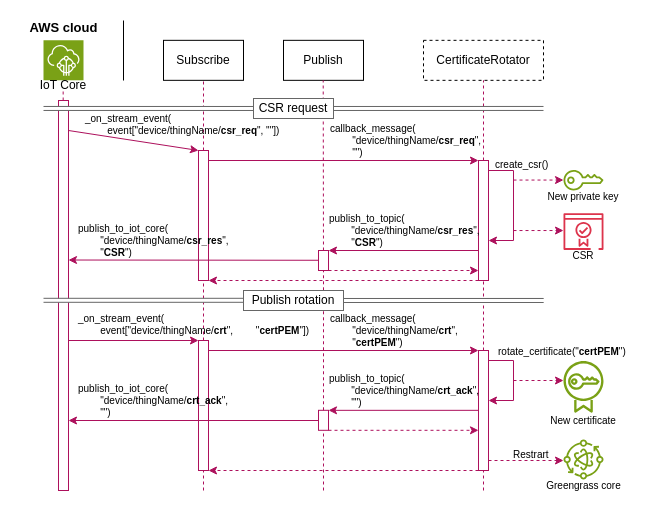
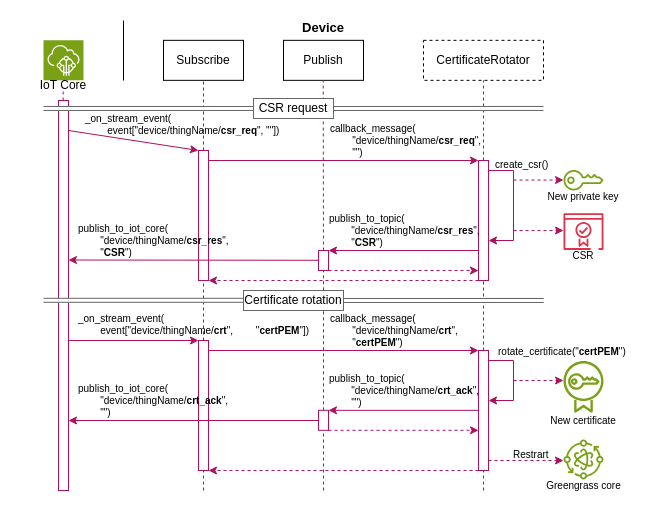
  <mxCell id="0" />
  <mxCell id="1" parent="0" />
  <mxCell id="2" value="" style="sketch=0;points=[[0,0,0],[0.25,0,0],[0.5,0,0],[0.75,0,0],[1,0,0],[0,1,0],[0.25,1,0],[0.5,1,0],[0.75,1,0],[1,1,0],[0,0.25,0],[0,0.5,0],[0,0.75,0],[1,0.25,0],[1,0.5,0],[1,0.75,0]];outlineConnect=0;fontColor=#232F3E;fillColor=#7AA116;strokeColor=#ffffff;dashed=0;verticalLabelPosition=bottom;verticalAlign=top;align=center;html=1;fontSize=12;fontStyle=0;aspect=fixed;shape=mxgraph.aws4.resourceIcon;resIcon=mxgraph.aws4.iot_core;" parent="1" vertex="1"><mxGeometry x="43" y="39.83" width="40" height="40" as="geometry" /></mxCell>
  <mxCell id="3" value="" style="endArrow=none;html=1;rounded=0;strokeColor=#AD105C;dashed=1;" parent="1" source="8" edge="1"><mxGeometry width="50" height="50" relative="1" as="geometry"><mxPoint x="62.82" y="669.83" as="sourcePoint" /><mxPoint x="62.66" y="89.83" as="targetPoint" /></mxGeometry></mxCell>
  <mxCell id="4" value="IoT Core" style="text;html=1;strokeColor=none;fillColor=none;align=center;verticalAlign=middle;whiteSpace=wrap;rounded=0;" parent="1" vertex="1"><mxGeometry x="33" y="79.83" width="60" height="10" as="geometry" /></mxCell>
  <mxCell id="5" value="" style="endArrow=none;html=1;rounded=0;" parent="1" edge="1"><mxGeometry width="50" height="50" relative="1" as="geometry"><mxPoint x="123" y="80" as="sourcePoint" /><mxPoint x="123" y="20" as="targetPoint" /></mxGeometry></mxCell>
- <mxCell id="7" value="AWS cloud" style="text;html=1;strokeColor=none;fillColor=none;align=center;verticalAlign=middle;whiteSpace=wrap;rounded=0;fontStyle=1;fontSize=13;" parent="1" vertex="1"><mxGeometry x="20.5" y="20" width="85" height="13" as="geometry" /></mxCell>
+ <mxCell id="6" value="Device" style="text;html=1;strokeColor=none;fillColor=none;align=center;verticalAlign=middle;whiteSpace=wrap;rounded=0;fontStyle=1;fontSize=13;" parent="1" vertex="1"><mxGeometry x="293" y="20" width="60" height="13" as="geometry" /></mxCell>
  <mxCell id="8" value="" style="rounded=0;whiteSpace=wrap;html=1;fillColor=none;strokeColor=#AD105C;strokeWidth=1;" parent="1" vertex="1"><mxGeometry x="58" y="100" width="10" height="390" as="geometry" /></mxCell>
  <mxCell id="9" value="CertificateRotator" style="rounded=0;whiteSpace=wrap;html=1;dashed=1;" parent="1" vertex="1"><mxGeometry x="423" y="39.83" width="120" height="40" as="geometry" /></mxCell>
  <mxCell id="10" value="Publish" style="rounded=0;whiteSpace=wrap;html=1;" parent="1" vertex="1"><mxGeometry x="283" y="39.83" width="80" height="40" as="geometry" /></mxCell>
  <mxCell id="11" value="Subscribe" style="rounded=0;whiteSpace=wrap;html=1;" parent="1" vertex="1"><mxGeometry x="163" y="39.83" width="80" height="40" as="geometry" /></mxCell>
  <mxCell id="12" value="" style="endArrow=none;html=1;rounded=0;strokeColor=#AD105C;dashed=1;" parent="1" source="20" edge="1"><mxGeometry width="50" height="50" relative="1" as="geometry"><mxPoint x="203" y="720" as="sourcePoint" /><mxPoint x="203" y="80" as="targetPoint" /></mxGeometry></mxCell>
  <mxCell id="13" value="" style="sketch=0;outlineConnect=0;fontColor=#232F3E;gradientColor=none;fillColor=#DD344C;strokeColor=none;dashed=0;verticalLabelPosition=bottom;verticalAlign=top;align=center;html=1;fontSize=12;fontStyle=0;aspect=fixed;pointerEvents=1;shape=mxgraph.aws4.certificate_manager_2;" parent="1" vertex="1"><mxGeometry x="563" y="212.57" width="40" height="36.93" as="geometry" /></mxCell>
  <mxCell id="14" value="" style="sketch=0;outlineConnect=0;fontColor=#232F3E;gradientColor=none;fillColor=#7AA116;strokeColor=none;dashed=0;verticalLabelPosition=bottom;verticalAlign=top;align=center;html=1;fontSize=12;fontStyle=0;aspect=fixed;pointerEvents=1;shape=mxgraph.aws4.certificate_manager;" parent="1" vertex="1"><mxGeometry x="563" y="360" width="40" height="52.88" as="geometry" /></mxCell>
  <mxCell id="15" value="" style="sketch=0;outlineConnect=0;fontColor=#232F3E;gradientColor=none;fillColor=#7AA116;strokeColor=none;dashed=0;verticalLabelPosition=bottom;verticalAlign=top;align=center;html=1;fontSize=12;fontStyle=0;aspect=fixed;pointerEvents=1;shape=mxgraph.aws4.addon;" parent="1" vertex="1"><mxGeometry x="563" y="169.5" width="40" height="20.51" as="geometry" /></mxCell>
  <mxCell id="16" value="" style="endArrow=classic;html=1;rounded=0;strokeColor=#AD105C;entryX=0;entryY=0;entryDx=0;entryDy=0;" parent="1" target="20" edge="1"><mxGeometry width="50" height="50" relative="1" as="geometry"><mxPoint x="68" y="130" as="sourcePoint" /><mxPoint x="203" y="150" as="targetPoint" /></mxGeometry></mxCell>
  <mxCell id="17" value="&lt;div&gt;_on_stream_event(&lt;/div&gt;&lt;div&gt;&lt;span style=&quot;white-space: pre;&quot;&gt;&#09;&lt;/span&gt;event[&quot;device/thingName/&lt;b&gt;csr_req&lt;/b&gt;&quot;,&amp;nbsp;&lt;span style=&quot;background-color: initial;&quot;&gt;&quot;&quot;]&lt;/span&gt;&lt;span style=&quot;background-color: initial;&quot;&gt;)&lt;/span&gt;&lt;/div&gt;" style="text;html=1;strokeColor=none;fillColor=none;align=left;verticalAlign=middle;whiteSpace=wrap;rounded=0;fontSize=10;" parent="1" vertex="1"><mxGeometry x="83" y="110" width="197.5" height="28" as="geometry" /></mxCell>
  <mxCell id="18" value="" style="endArrow=none;html=1;rounded=0;strokeColor=#AD105C;dashed=1;entryX=0.5;entryY=1;entryDx=0;entryDy=0;" parent="1" source="26" target="9" edge="1"><mxGeometry width="50" height="50" relative="1" as="geometry"><mxPoint x="487.71" y="719.83" as="sourcePoint" /><mxPoint x="487.71" y="79.83" as="targetPoint" /></mxGeometry></mxCell>
  <mxCell id="19" value="" style="endArrow=none;html=1;rounded=0;strokeColor=#AD105C;dashed=1;exitX=0.5;exitY=0;exitDx=0;exitDy=0;entryX=0.5;entryY=1;entryDx=0;entryDy=0;" parent="1" source="37" target="20" edge="1"><mxGeometry width="50" height="50" relative="1" as="geometry"><mxPoint x="203" y="745" as="sourcePoint" /><mxPoint x="203" y="325" as="targetPoint" /></mxGeometry></mxCell>
  <mxCell id="20" value="" style="rounded=0;whiteSpace=wrap;html=1;fillColor=none;strokeColor=#AD105C;strokeWidth=1;" parent="1" vertex="1"><mxGeometry x="198" y="150" width="10" height="130" as="geometry" /></mxCell>
  <mxCell id="21" value="" style="endArrow=classic;html=1;rounded=0;strokeColor=#AD105C;entryX=0;entryY=0;entryDx=0;entryDy=0;" parent="1" target="26" edge="1"><mxGeometry width="50" height="50" relative="1" as="geometry"><mxPoint x="208" y="160" as="sourcePoint" /><mxPoint x="478" y="159" as="targetPoint" /></mxGeometry></mxCell>
  <mxCell id="22" value="" style="endArrow=none;html=1;rounded=0;strokeColor=#AD105C;dashed=1;" parent="1" source="59" edge="1"><mxGeometry width="50" height="50" relative="1" as="geometry"><mxPoint x="322.71" y="629.83" as="sourcePoint" /><mxPoint x="322.71" y="79.83" as="targetPoint" /></mxGeometry></mxCell>
  <mxCell id="23" value="&lt;div&gt;callback_message(&lt;/div&gt;&lt;div&gt;&lt;span style=&quot;white-space: pre;&quot;&gt;&#09;&lt;/span&gt;&quot;device/thingName/&lt;b&gt;csr_req&lt;/b&gt;&quot;,&lt;/div&gt;&lt;div&gt;&lt;span style=&quot;white-space: pre;&quot;&gt;&#09;&lt;/span&gt;&quot;&quot;&lt;span style=&quot;background-color: initial;&quot;&gt;)&lt;/span&gt;&lt;/div&gt;" style="text;html=1;strokeColor=none;fillColor=none;align=left;verticalAlign=middle;whiteSpace=wrap;rounded=0;fontSize=10;" parent="1" vertex="1"><mxGeometry x="328" y="120" width="148.75" height="40" as="geometry" /></mxCell>
  <mxCell id="24" value="" style="endArrow=classic;html=1;rounded=0;strokeColor=#AD105C;" parent="1" edge="1"><mxGeometry width="50" height="50" relative="1" as="geometry"><mxPoint x="488" y="170" as="sourcePoint" /><mxPoint x="488" y="240" as="targetPoint" /><Array as="points"><mxPoint x="513" y="170" /><mxPoint x="513" y="240" /></Array></mxGeometry></mxCell>
  <mxCell id="25" value="" style="endArrow=none;html=1;rounded=0;strokeColor=#AD105C;dashed=1;entryX=0.5;entryY=1;entryDx=0;entryDy=0;" parent="1" source="42" target="26" edge="1"><mxGeometry width="50" height="50" relative="1" as="geometry"><mxPoint x="487.71" y="764.83" as="sourcePoint" /><mxPoint x="483" y="330" as="targetPoint" /></mxGeometry></mxCell>
  <mxCell id="26" value="" style="rounded=0;whiteSpace=wrap;html=1;fillColor=none;strokeColor=#AD105C;strokeWidth=1;" parent="1" vertex="1"><mxGeometry x="478" y="160" width="10" height="120" as="geometry" /></mxCell>
  <mxCell id="27" value="&lt;div&gt;create_csr()&lt;/div&gt;" style="text;html=1;strokeColor=none;fillColor=none;align=left;verticalAlign=middle;whiteSpace=wrap;rounded=0;fontSize=10;" parent="1" vertex="1"><mxGeometry x="493" y="158" width="60" height="11" as="geometry" /></mxCell>
  <mxCell id="28" value="&lt;div&gt;CSR&lt;/div&gt;" style="text;html=1;strokeColor=none;fillColor=none;align=center;verticalAlign=middle;whiteSpace=wrap;rounded=0;fontSize=10;" parent="1" vertex="1"><mxGeometry x="553" y="249.5" width="60" height="11" as="geometry" /></mxCell>
  <mxCell id="29" value="" style="endArrow=classic;html=1;rounded=0;strokeColor=#AD105C;dashed=1;" parent="1" edge="1"><mxGeometry width="50" height="50" relative="1" as="geometry"><mxPoint x="513" y="230.04" as="sourcePoint" /><mxPoint x="563" y="230.04" as="targetPoint" /></mxGeometry></mxCell>
  <mxCell id="30" value="&lt;div&gt;New private key&lt;/div&gt;" style="text;html=1;strokeColor=none;fillColor=none;align=center;verticalAlign=middle;whiteSpace=wrap;rounded=0;fontSize=10;" parent="1" vertex="1"><mxGeometry x="543" y="190.01" width="80" height="11" as="geometry" /></mxCell>
  <mxCell id="31" value="" style="endArrow=classic;html=1;rounded=0;strokeColor=#AD105C;dashed=1;" parent="1" edge="1"><mxGeometry width="50" height="50" relative="1" as="geometry"><mxPoint x="513" y="179.56" as="sourcePoint" /><mxPoint x="563" y="179.56" as="targetPoint" /></mxGeometry></mxCell>
  <mxCell id="32" value="" style="endArrow=classic;html=1;rounded=0;strokeColor=#AD105C;entryX=1;entryY=0;entryDx=0;entryDy=0;" parent="1" target="59" edge="1"><mxGeometry width="50" height="50" relative="1" as="geometry"><mxPoint x="478" y="250" as="sourcePoint" /><mxPoint x="323" y="280" as="targetPoint" /></mxGeometry></mxCell>
  <mxCell id="33" value="&lt;div&gt;publish_to_topic(&lt;/div&gt;&lt;div&gt;&lt;span style=&quot;white-space: pre;&quot;&gt;&#09;&lt;/span&gt;&quot;device/thingName/&lt;b&gt;csr_res&lt;/b&gt;&quot;,&lt;/div&gt;&lt;div&gt;&lt;span style=&quot;white-space: pre;&quot;&gt;&#09;&lt;/span&gt;&quot;&lt;b&gt;CSR&lt;/b&gt;&quot;)&lt;/div&gt;" style="text;html=1;strokeColor=none;fillColor=none;align=left;verticalAlign=middle;whiteSpace=wrap;rounded=0;fontSize=10;" parent="1" vertex="1"><mxGeometry x="326.75" y="210" width="150" height="40.49" as="geometry" /></mxCell>
  <mxCell id="34" value="" style="endArrow=classic;html=1;rounded=0;strokeColor=#AD105C;entryX=1.022;entryY=0.345;entryDx=0;entryDy=0;entryPerimeter=0;" parent="1" edge="1"><mxGeometry width="50" height="50" relative="1" as="geometry"><mxPoint x="317.78" y="259.77" as="sourcePoint" /><mxPoint x="68" y="259.52" as="targetPoint" /></mxGeometry></mxCell>
  <mxCell id="35" value="&lt;div&gt;publish_to_iot_core(&lt;/div&gt;&lt;div&gt;&lt;span style=&quot;white-space: pre;&quot;&gt;&#09;&lt;/span&gt;&quot;device/thingName/&lt;b&gt;csr_res&lt;/b&gt;&quot;,&lt;/div&gt;&lt;div&gt;&lt;span style=&quot;white-space: pre;&quot;&gt;&#09;&lt;/span&gt;&quot;&lt;b&gt;CSR&lt;/b&gt;&quot;)&lt;/div&gt;" style="text;html=1;strokeColor=none;fillColor=none;align=left;verticalAlign=middle;whiteSpace=wrap;rounded=0;fontSize=10;" parent="1" vertex="1"><mxGeometry x="75.5" y="220" width="150" height="40" as="geometry" /></mxCell>
  <mxCell id="36" value="" style="endArrow=none;html=1;rounded=0;strokeColor=#AD105C;dashed=1;" parent="1" target="37" edge="1"><mxGeometry width="50" height="50" relative="1" as="geometry"><mxPoint x="203" y="490" as="sourcePoint" /><mxPoint x="203" y="190" as="targetPoint" /></mxGeometry></mxCell>
  <mxCell id="37" value="" style="rounded=0;whiteSpace=wrap;html=1;fillColor=none;strokeColor=#AD105C;strokeWidth=1;" parent="1" vertex="1"><mxGeometry x="198" y="340" width="10" height="130" as="geometry" /></mxCell>
  <mxCell id="38" value="" style="endArrow=classic;html=1;rounded=0;strokeColor=#AD105C;entryX=0;entryY=0;entryDx=0;entryDy=0;" parent="1" edge="1"><mxGeometry width="50" height="50" relative="1" as="geometry"><mxPoint x="68" y="340" as="sourcePoint" /><mxPoint x="198" y="340" as="targetPoint" /></mxGeometry></mxCell>
  <mxCell id="39" value="&lt;div&gt;_on_stream_event(&lt;/div&gt;&lt;div&gt;&lt;span style=&quot;white-space: pre;&quot;&gt;&#09;&lt;/span&gt;event[&quot;device/&lt;span style=&quot;border-color: var(--border-color);&quot;&gt;thingName&lt;/span&gt;/&lt;b&gt;crt&lt;/b&gt;&quot;,&lt;span style=&quot;background-color: initial; white-space: pre;&quot;&gt;&#09;&lt;/span&gt;&lt;span style=&quot;background-color: initial;&quot;&gt;&quot;&lt;/span&gt;&lt;b style=&quot;background-color: initial;&quot;&gt;certPEM&lt;/b&gt;&lt;span style=&quot;background-color: initial;&quot;&gt;&quot;])&lt;/span&gt;&lt;/div&gt;" style="text;html=1;strokeColor=none;fillColor=none;align=left;verticalAlign=middle;whiteSpace=wrap;rounded=0;fontSize=10;" parent="1" vertex="1"><mxGeometry x="75.5" y="314" width="160" height="20" as="geometry" /></mxCell>
  <mxCell id="40" value="" style="endArrow=classic;html=1;rounded=0;strokeColor=#AD105C;entryX=0;entryY=0;entryDx=0;entryDy=0;" parent="1" target="42" edge="1"><mxGeometry width="50" height="50" relative="1" as="geometry"><mxPoint x="208" y="350" as="sourcePoint" /><mxPoint x="538" y="384.43" as="targetPoint" /></mxGeometry></mxCell>
  <mxCell id="41" value="" style="endArrow=none;html=1;rounded=0;strokeColor=#AD105C;dashed=1;" parent="1" target="42" edge="1"><mxGeometry width="50" height="50" relative="1" as="geometry"><mxPoint x="483" y="490" as="sourcePoint" /><mxPoint x="503" y="300" as="targetPoint" /></mxGeometry></mxCell>
  <mxCell id="42" value="" style="rounded=0;whiteSpace=wrap;html=1;fillColor=none;strokeColor=#AD105C;strokeWidth=1;" parent="1" vertex="1"><mxGeometry x="478" y="350" width="10" height="120" as="geometry" /></mxCell>
  <mxCell id="43" value="&lt;div&gt;callback_message(&lt;/div&gt;&lt;div&gt;&lt;span style=&quot;white-space: pre;&quot;&gt;&#09;&lt;/span&gt;&quot;device/&lt;span style=&quot;border-color: var(--border-color);&quot;&gt;thingName&lt;/span&gt;/&lt;b&gt;crt&lt;/b&gt;&quot;,&lt;/div&gt;&lt;div&gt;&lt;span style=&quot;white-space: pre;&quot;&gt;&#09;&lt;/span&gt;&quot;&lt;b&gt;certPEM&lt;/b&gt;&quot;)&lt;/div&gt;" style="text;html=1;strokeColor=none;fillColor=none;align=left;verticalAlign=middle;whiteSpace=wrap;rounded=0;fontSize=10;" parent="1" vertex="1"><mxGeometry x="328" y="310" width="128.75" height="40" as="geometry" /></mxCell>
  <mxCell id="44" value="" style="endArrow=classic;html=1;rounded=0;strokeColor=#AD105C;" parent="1" edge="1"><mxGeometry width="50" height="50" relative="1" as="geometry"><mxPoint x="488" y="360" as="sourcePoint" /><mxPoint x="488" y="400" as="targetPoint" /><Array as="points"><mxPoint x="513" y="360" /><mxPoint x="513" y="400" /></Array></mxGeometry></mxCell>
  <mxCell id="45" value="&lt;div&gt;rotate_certificate(&quot;&lt;b&gt;certPEM&lt;/b&gt;&quot;)&lt;/div&gt;" style="text;html=1;strokeColor=none;fillColor=default;align=left;verticalAlign=middle;whiteSpace=wrap;rounded=0;fontSize=10;" parent="1" vertex="1"><mxGeometry x="495.5" y="345" width="130" height="11" as="geometry" /></mxCell>
  <mxCell id="46" value="" style="endArrow=classic;html=1;rounded=0;strokeColor=#AD105C;dashed=1;" parent="1" edge="1"><mxGeometry width="50" height="50" relative="1" as="geometry"><mxPoint x="513" y="380" as="sourcePoint" /><mxPoint x="563" y="380" as="targetPoint" /></mxGeometry></mxCell>
  <mxCell id="47" value="&lt;div&gt;New certificate&lt;/div&gt;" style="text;html=1;strokeColor=none;fillColor=none;align=center;verticalAlign=middle;whiteSpace=wrap;rounded=0;fontSize=10;" parent="1" vertex="1"><mxGeometry x="548" y="414.5" width="70" height="11" as="geometry" /></mxCell>
  <mxCell id="48" value="" style="endArrow=classic;html=1;rounded=0;strokeColor=#AD105C;exitX=0;exitY=1;exitDx=0;exitDy=0;entryX=1;entryY=0;entryDx=0;entryDy=0;" parent="1" edge="1"><mxGeometry width="50" height="50" relative="1" as="geometry"><mxPoint x="478" y="409.83" as="sourcePoint" /><mxPoint x="328" y="409.83" as="targetPoint" /></mxGeometry></mxCell>
  <mxCell id="49" value="&lt;div&gt;publish_to_topic(&lt;/div&gt;&lt;div&gt;&lt;span style=&quot;white-space: pre;&quot;&gt;&#09;&lt;/span&gt;&quot;device/thingName/&lt;b&gt;crt_ack&lt;/b&gt;&quot;,&lt;/div&gt;&lt;div&gt;&lt;span style=&quot;white-space: pre;&quot;&gt;&#09;&lt;/span&gt;&quot;&quot;)&lt;/div&gt;" style="text;html=1;strokeColor=none;fillColor=none;align=left;verticalAlign=middle;whiteSpace=wrap;rounded=0;fontSize=10;" parent="1" vertex="1"><mxGeometry x="326.75" y="369.81" width="150" height="40" as="geometry" /></mxCell>
  <mxCell id="50" value="" style="endArrow=classic;html=1;rounded=0;strokeColor=#AD105C;" parent="1" edge="1"><mxGeometry width="50" height="50" relative="1" as="geometry"><mxPoint x="318" y="420" as="sourcePoint" /><mxPoint x="68" y="420" as="targetPoint" /></mxGeometry></mxCell>
  <mxCell id="51" value="&lt;div&gt;publish_to_iot_core(&lt;/div&gt;&lt;div&gt;&lt;span style=&quot;white-space: pre;&quot;&gt;&#09;&lt;/span&gt;&quot;device/thingName/&lt;b style=&quot;border-color: var(--border-color);&quot;&gt;crt_ack&lt;/b&gt;&quot;,&lt;/div&gt;&lt;div&gt;&lt;span style=&quot;white-space: pre;&quot;&gt;&#09;&lt;/span&gt;&quot;&quot;)&lt;/div&gt;" style="text;html=1;strokeColor=none;fillColor=none;align=left;verticalAlign=middle;whiteSpace=wrap;rounded=0;fontSize=10;" parent="1" vertex="1"><mxGeometry x="75.5" y="380" width="150" height="40" as="geometry" /></mxCell>
  <mxCell id="52" value="" style="sketch=0;outlineConnect=0;fontColor=#232F3E;gradientColor=none;fillColor=#7AA116;strokeColor=none;dashed=0;verticalLabelPosition=bottom;verticalAlign=top;align=center;html=1;fontSize=12;fontStyle=0;aspect=fixed;pointerEvents=1;shape=mxgraph.aws4.iot_greengrass_component_nucleus;" parent="1" vertex="1"><mxGeometry x="563" y="439" width="40" height="40" as="geometry" /></mxCell>
  <mxCell id="53" value="&lt;div&gt;Greengrass core&lt;/div&gt;" style="text;html=1;strokeColor=none;fillColor=none;align=center;verticalAlign=middle;whiteSpace=wrap;rounded=0;fontSize=10;" parent="1" vertex="1"><mxGeometry x="540.5" y="479" width="85" height="11" as="geometry" /></mxCell>
  <mxCell id="54" value="" style="endArrow=none;html=1;rounded=0;strokeColor=#AD105C;dashed=1;" parent="1" target="55" edge="1"><mxGeometry width="50" height="50" relative="1" as="geometry"><mxPoint x="323" y="490" as="sourcePoint" /><mxPoint x="322.71" y="109.83" as="targetPoint" /></mxGeometry></mxCell>
  <mxCell id="55" value="" style="rounded=0;whiteSpace=wrap;html=1;fillColor=default;strokeColor=#AD105C;strokeWidth=1;" parent="1" vertex="1"><mxGeometry x="318" y="409.81" width="10" height="20" as="geometry" /></mxCell>
  <mxCell id="56" value="" style="endArrow=classic;html=1;rounded=0;strokeColor=#AD105C;dashed=1;" parent="1" edge="1"><mxGeometry width="50" height="50" relative="1" as="geometry"><mxPoint x="488" y="460" as="sourcePoint" /><mxPoint x="563" y="460" as="targetPoint" /></mxGeometry></mxCell>
  <mxCell id="57" value="" style="endArrow=classic;html=1;rounded=0;strokeColor=#AD105C;entryX=1;entryY=1;entryDx=0;entryDy=0;dashed=1;" parent="1" target="20" edge="1"><mxGeometry width="50" height="50" relative="1" as="geometry"><mxPoint x="478" y="280" as="sourcePoint" /><mxPoint x="208" y="325" as="targetPoint" /></mxGeometry></mxCell>
  <mxCell id="58" value="" style="endArrow=none;html=1;rounded=0;strokeColor=#AD105C;dashed=1;" parent="1" source="55" target="59" edge="1"><mxGeometry width="50" height="50" relative="1" as="geometry"><mxPoint x="323" y="455" as="sourcePoint" /><mxPoint x="322.71" y="89.83" as="targetPoint" /></mxGeometry></mxCell>
  <mxCell id="59" value="" style="rounded=0;whiteSpace=wrap;html=1;fillColor=default;strokeColor=#AD105C;strokeWidth=1;" parent="1" vertex="1"><mxGeometry x="318" y="250" width="10" height="20" as="geometry" /></mxCell>
  <mxCell id="60" value="" style="endArrow=classic;html=1;rounded=0;strokeColor=#AD105C;entryX=1;entryY=0;entryDx=0;entryDy=0;dashed=1;" parent="1" edge="1"><mxGeometry width="50" height="50" relative="1" as="geometry"><mxPoint x="328" y="270" as="sourcePoint" /><mxPoint x="478" y="270" as="targetPoint" /></mxGeometry></mxCell>
  <mxCell id="61" value="" style="endArrow=classic;html=1;rounded=0;strokeColor=#AD105C;entryX=1;entryY=0;entryDx=0;entryDy=0;dashed=1;" parent="1" edge="1"><mxGeometry width="50" height="50" relative="1" as="geometry"><mxPoint x="328" y="429.81" as="sourcePoint" /><mxPoint x="478" y="429.81" as="targetPoint" /></mxGeometry></mxCell>
  <mxCell id="62" value="&lt;div&gt;Restrart&lt;/div&gt;" style="text;html=1;strokeColor=none;fillColor=none;align=left;verticalAlign=middle;whiteSpace=wrap;rounded=0;fontSize=10;" parent="1" vertex="1"><mxGeometry x="510.5" y="448" width="37.5" height="11" as="geometry" /></mxCell>
  <mxCell id="63" value="" style="endArrow=classic;html=1;rounded=0;strokeColor=#AD105C;dashed=1;entryX=1;entryY=1;entryDx=0;entryDy=0;exitX=0;exitY=1;exitDx=0;exitDy=0;" parent="1" source="42" target="37" edge="1"><mxGeometry width="50" height="50" relative="1" as="geometry"><mxPoint x="476.75" y="470" as="sourcePoint" /><mxPoint x="213" y="470" as="targetPoint" /></mxGeometry></mxCell>
  <mxCell id="64" value="" style="endArrow=none;html=1;rounded=0;shape=link;strokeColor=#666666;" parent="1" source="67" edge="1"><mxGeometry width="50" height="50" relative="1" as="geometry"><mxPoint x="43" y="299.96" as="sourcePoint" /><mxPoint x="543" y="299.96" as="targetPoint" /></mxGeometry></mxCell>
  <mxCell id="65" value="" style="endArrow=none;html=1;rounded=0;shape=link;strokeColor=#666666;" parent="1" target="66" edge="1"><mxGeometry width="50" height="50" relative="1" as="geometry"><mxPoint x="43" y="299.96" as="sourcePoint" /><mxPoint x="243" y="300" as="targetPoint" /></mxGeometry></mxCell>
  <mxCell id="66" value="" style="rounded=0;whiteSpace=wrap;html=1;strokeColor=none;" parent="1" vertex="1"><mxGeometry x="43" y="298" width="500.0" height="4" as="geometry" /></mxCell>
- <mxCell id="67" value="Publish rotation" style="rounded=0;whiteSpace=wrap;html=1;strokeColor=#666666;" parent="1" vertex="1"><mxGeometry x="243" y="290" width="100" height="20" as="geometry" /></mxCell>
+ <mxCell id="67" value="Certificate rotation" style="rounded=0;whiteSpace=wrap;html=1;strokeColor=#666666;" parent="1" vertex="1"><mxGeometry x="243" y="290" width="100" height="20" as="geometry" /></mxCell>
  <mxCell id="68" value="" style="endArrow=none;html=1;rounded=0;shape=link;strokeColor=#666666;" parent="1" source="66" target="67" edge="1"><mxGeometry width="50" height="50" relative="1" as="geometry"><mxPoint x="43" y="299.96" as="sourcePoint" /><mxPoint x="543" y="299.96" as="targetPoint" /></mxGeometry></mxCell>
  <mxCell id="69" value="" style="endArrow=none;html=1;rounded=0;shape=link;strokeColor=#666666;" parent="1" edge="1"><mxGeometry width="50" height="50" relative="1" as="geometry"><mxPoint x="243" y="299.8" as="sourcePoint" /><mxPoint x="43" y="299.8" as="targetPoint" /></mxGeometry></mxCell>
  <mxCell id="70" value="" style="group" parent="1" vertex="1" connectable="0"><mxGeometry x="43" y="106" width="500" height="4" as="geometry" /></mxCell>
  <mxCell id="71" value="" style="rounded=0;whiteSpace=wrap;html=1;strokeColor=none;" parent="70" vertex="1"><mxGeometry width="500.0" height="4" as="geometry" /></mxCell>
  <mxCell id="72" value="" style="endArrow=none;html=1;rounded=0;shape=link;strokeColor=#666666;" parent="1" target="73" edge="1"><mxGeometry width="50" height="50" relative="1" as="geometry"><mxPoint x="43" y="107.96" as="sourcePoint" /><mxPoint x="543" y="107.96" as="targetPoint" /></mxGeometry></mxCell>
  <mxCell id="73" value="CSR request" style="rounded=0;whiteSpace=wrap;html=1;strokeColor=#666666;" parent="1" vertex="1"><mxGeometry x="253" y="98" width="80" height="20" as="geometry" /></mxCell>
  <mxCell id="74" value="" style="endArrow=none;html=1;rounded=0;shape=link;strokeColor=#666666;" parent="1" source="73" edge="1"><mxGeometry width="50" height="50" relative="1" as="geometry"><mxPoint x="43" y="107.96" as="sourcePoint" /><mxPoint x="543" y="107.96" as="targetPoint" /></mxGeometry></mxCell>
